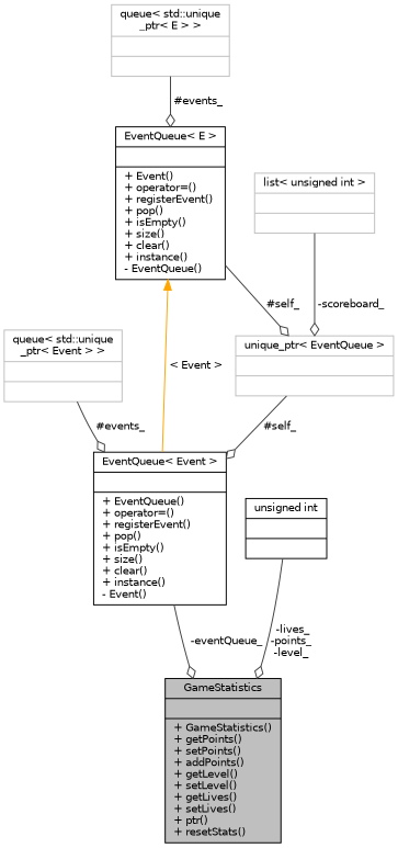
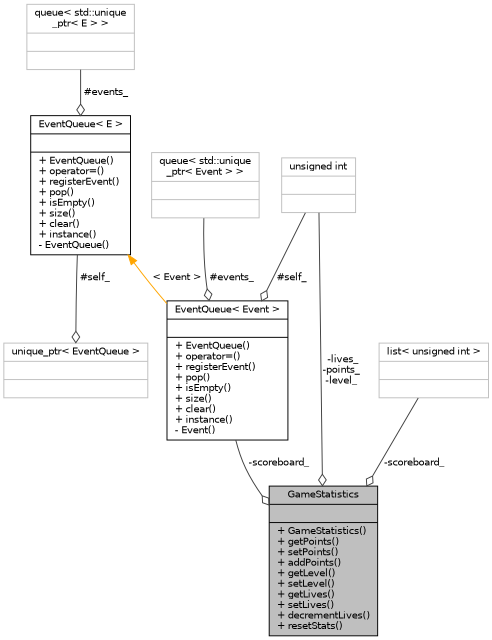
  digraph {
    node [color=grey75 fontname=Helvetica fontsize=10 shape=record]
    edge [arrowhead=odiamond color=grey25 fontname=Helvetica fontsize=10 labelfontname=Helvetica labelfontsize=10 style=solid]
-   n1 [color=black fillcolor=grey75 fontcolor=black height=0.2 label="{GameStatistics\n||+ GameStatistics()\l+ getPoints()\l+ setPoints()\l+ addPoints()\l+ getLevel()\l+ setLevel()\l+ getLives()\l+ setLives()\l+ ptr()\l+ resetStats()\l}" style=filled width=0.4]
+   n1 [color=black fillcolor=grey75 fontcolor=black height=0.2 label="{GameStatistics\n||+ GameStatistics()\l+ getPoints()\l+ setPoints()\l+ addPoints()\l+ getLevel()\l+ setLevel()\l+ getLives()\l+ setLives()\l+ decrementLives()\l+ resetStats()\l}" style=filled width=0.4]
    n2 [color=black height=0.2 label="{EventQueue\< Event \>\n||+ EventQueue()\l+ operator=()\l+ registerEvent()\l+ pop()\l+ isEmpty()\l+ size()\l+ clear()\l+ instance()\l- Event()\l}" width=0.4]
    n3 [height=0.2 label="{queue\< std::unique\l_ptr\< Event \> \>\n||}" width=0.4]
    n4 [height=0.2 label="{unique_ptr\< EventQueue \>\n||}" width=0.4]
-   n5 [color=black height=0.2 label="{EventQueue\< E \>\n||+ Event()\l+ operator=()\l+ registerEvent()\l+ pop()\l+ isEmpty()\l+ size()\l+ clear()\l+ instance()\l- EventQueue()\l}" width=0.4]
+   n5 [color=black height=0.2 label="{EventQueue\< E \>\n||+ EventQueue()\l+ operator=()\l+ registerEvent()\l+ pop()\l+ isEmpty()\l+ size()\l+ clear()\l+ instance()\l- EventQueue()\l}" width=0.4]
    n6 [height=0.2 label="{queue\< std::unique\l_ptr\< E \> \>\n||}" width=0.4]
-   n7 [color=black height=0.2 label="{unsigned int\n||}" width=0.4]
+   n7 [height=0.2 label="{unsigned int\n||}" width=0.4]
    n8 [height=0.2 label="{list\< unsigned int \>\n||}" width=0.4]
-   n2 -> n1 [label=" -eventQueue_"]
+   n2 -> n1 [label=" -scoreboard_"]
    n3 -> n2 [label=" #events_"]
-   n4 -> n2 [label=" #self_"]
+   n7 -> n2 [label=" #self_"]
    n5 -> n2 [color=orange dir=back label=" \< Event \>" arrowhead=""]
    n5 -> n4 [label=" #self_"]
    n6 -> n5 [label=" #events_"]
    n7 -> n1 [label=" -lives_\n-points_\n-level_"]
-   n8 -> n4 [label=" -scoreboard_"]
+   n8 -> n1 [label=" -scoreboard_"]
  }
